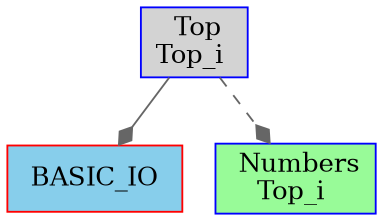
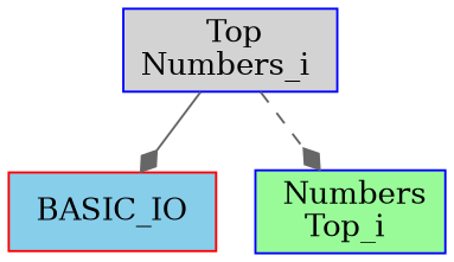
  digraph {
    node [color=blue shape=box style=filled]
    edge [arrowhead=diamond color=gray40]
    n1 [color=red fillcolor=skyblue label=" BASIC_IO "]
    n2 [fillcolor=palegreen label=" Numbers\nTop_i "]
-   n3 [fillcolor=lightgrey label=" Top\nTop_i "]
+   n3 [fillcolor=lightgrey label=" Top\nNumbers_i "]
    n3 -> n1 [style=solid]
    n3 -> n2 [style=dashed]
  }
